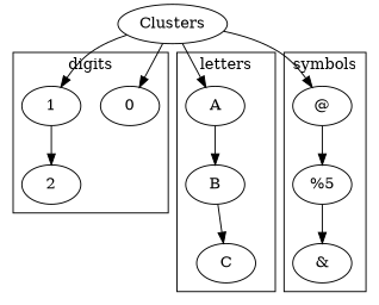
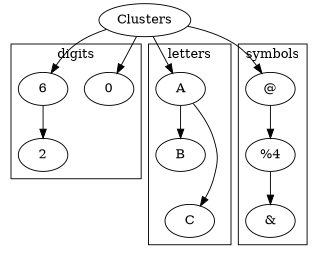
  digraph {
    0
-   1
+   1 [label=6]
    2
    A
    B
    C
    "@"
-   "%5"
+   "%5" [label="%4"]
    "&"
    Clusters
    subgraph cluster_1 {
      label=digits
      0
      1
      2
    }
    subgraph cluster_2 {
      label=letters
      A
      B
      C
    }
    subgraph cluster_3 {
      label=symbols
      "@"
      "%5"
      "&"
    }
    1 -> 2
    A -> B
-   B -> C
+   A -> C
    "@" -> "%5"
    "%5" -> "&"
    Clusters -> 0
    Clusters -> 1
    Clusters -> A
    Clusters -> "@"
  }
